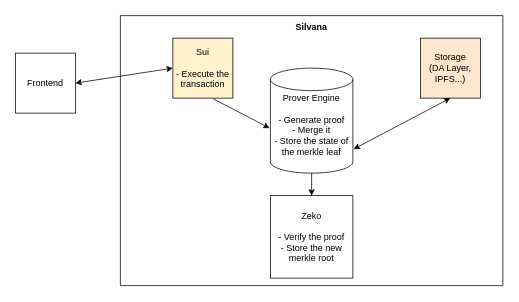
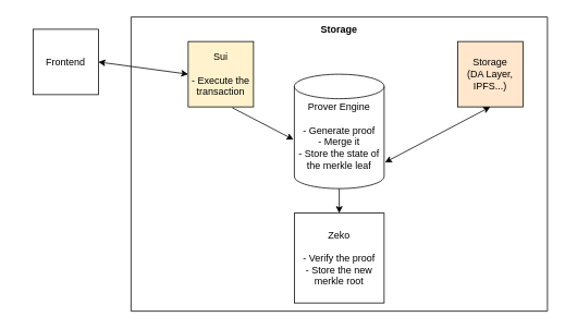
  <mxCell id="0" />
  <mxCell id="1" parent="0" />
- <mxCell id="2" value="&#10;&#10;Silvana" style="swimlane;startSize=0;" parent="1" vertex="1"><mxGeometry x="160" y="20" width="510" height="360" as="geometry" /></mxCell>
+ <mxCell id="2" value="&#10;&#10;Storage" style="swimlane;startSize=0;" parent="1" vertex="1"><mxGeometry x="160" y="20" width="510" height="360" as="geometry" /></mxCell>
  <mxCell id="3" value="Zeko&lt;br&gt;&lt;br&gt;- Verify the proof&lt;br&gt;- Store the new merkle root" style="whiteSpace=wrap;html=1;aspect=fixed;" parent="2" vertex="1"><mxGeometry x="200" y="240" width="110" height="110" as="geometry" /></mxCell>
  <mxCell id="4" value="Sui&lt;br&gt;&lt;br&gt;- Execute the transaction" style="whiteSpace=wrap;html=1;aspect=fixed;fillColor=#fff2cc;" vertex="1" parent="2"><mxGeometry x="70" y="30" width="80" height="80" as="geometry" /></mxCell>
  <mxCell id="5" value="Storage&lt;br&gt;(DA Layer, IPFS...)" style="whiteSpace=wrap;html=1;aspect=fixed;fillColor=#ffe6cc;" vertex="1" parent="2"><mxGeometry x="400" y="30" width="80" height="80" as="geometry" /></mxCell>
  <mxCell id="6" value="Prover Engine&lt;br&gt;&lt;br&gt;- Generate proof&lt;br&gt;- Merge it&lt;br&gt;- Store the state of the merkle leaf&lt;div&gt;&lt;br&gt;&lt;/div&gt;" style="shape=cylinder3;whiteSpace=wrap;html=1;boundedLbl=1;backgroundOutline=1;size=15;" vertex="1" parent="2"><mxGeometry x="200" y="70" width="110" height="140" as="geometry" /></mxCell>
  <mxCell id="7" value="" style="endArrow=classic;startArrow=classic;html=1;exitX=1.009;exitY=0.771;exitDx=0;exitDy=0;exitPerimeter=0;entryX=0.5;entryY=1;entryDx=0;entryDy=0;" edge="1" parent="2" source="6" target="5"><mxGeometry width="50" height="50" relative="1" as="geometry"><mxPoint x="230" y="200" as="sourcePoint" /><mxPoint x="280" y="150" as="targetPoint" /></mxGeometry></mxCell>
  <mxCell id="8" value="" style="endArrow=classic;html=1;exitX=0.5;exitY=1;exitDx=0;exitDy=0;exitPerimeter=0;entryX=0.5;entryY=0;entryDx=0;entryDy=0;" edge="1" parent="2" source="6" target="3"><mxGeometry width="50" height="50" relative="1" as="geometry"><mxPoint x="230" y="210" as="sourcePoint" /><mxPoint x="280" y="160" as="targetPoint" /></mxGeometry></mxCell>
  <mxCell id="9" value="" style="endArrow=classic;html=1;exitX=0.675;exitY=1.013;exitDx=0;exitDy=0;exitPerimeter=0;" edge="1" parent="2" source="4"><mxGeometry width="50" height="50" relative="1" as="geometry"><mxPoint x="180" y="210" as="sourcePoint" /><mxPoint x="199" y="150" as="targetPoint" /></mxGeometry></mxCell>
- <mxCell id="10" value="Frontend" style="whiteSpace=wrap;html=1;aspect=fixed;" vertex="1" parent="1"><mxGeometry x="20" y="70" width="80" height="80" as="geometry" /></mxCell>
+ <mxCell id="10" value="Frontend" style="whiteSpace=wrap;html=1;aspect=fixed;" vertex="1" parent="1"><mxGeometry x="40" y="35" width="80" height="80" as="geometry" /></mxCell>
  <mxCell id="11" value="" style="endArrow=classic;startArrow=classic;html=1;exitX=1;exitY=0.5;exitDx=0;exitDy=0;entryX=0;entryY=0.5;entryDx=0;entryDy=0;" edge="1" parent="1" source="10" target="4"><mxGeometry width="50" height="50" relative="1" as="geometry"><mxPoint x="310" y="230" as="sourcePoint" /><mxPoint x="360" y="180" as="targetPoint" /></mxGeometry></mxCell>
